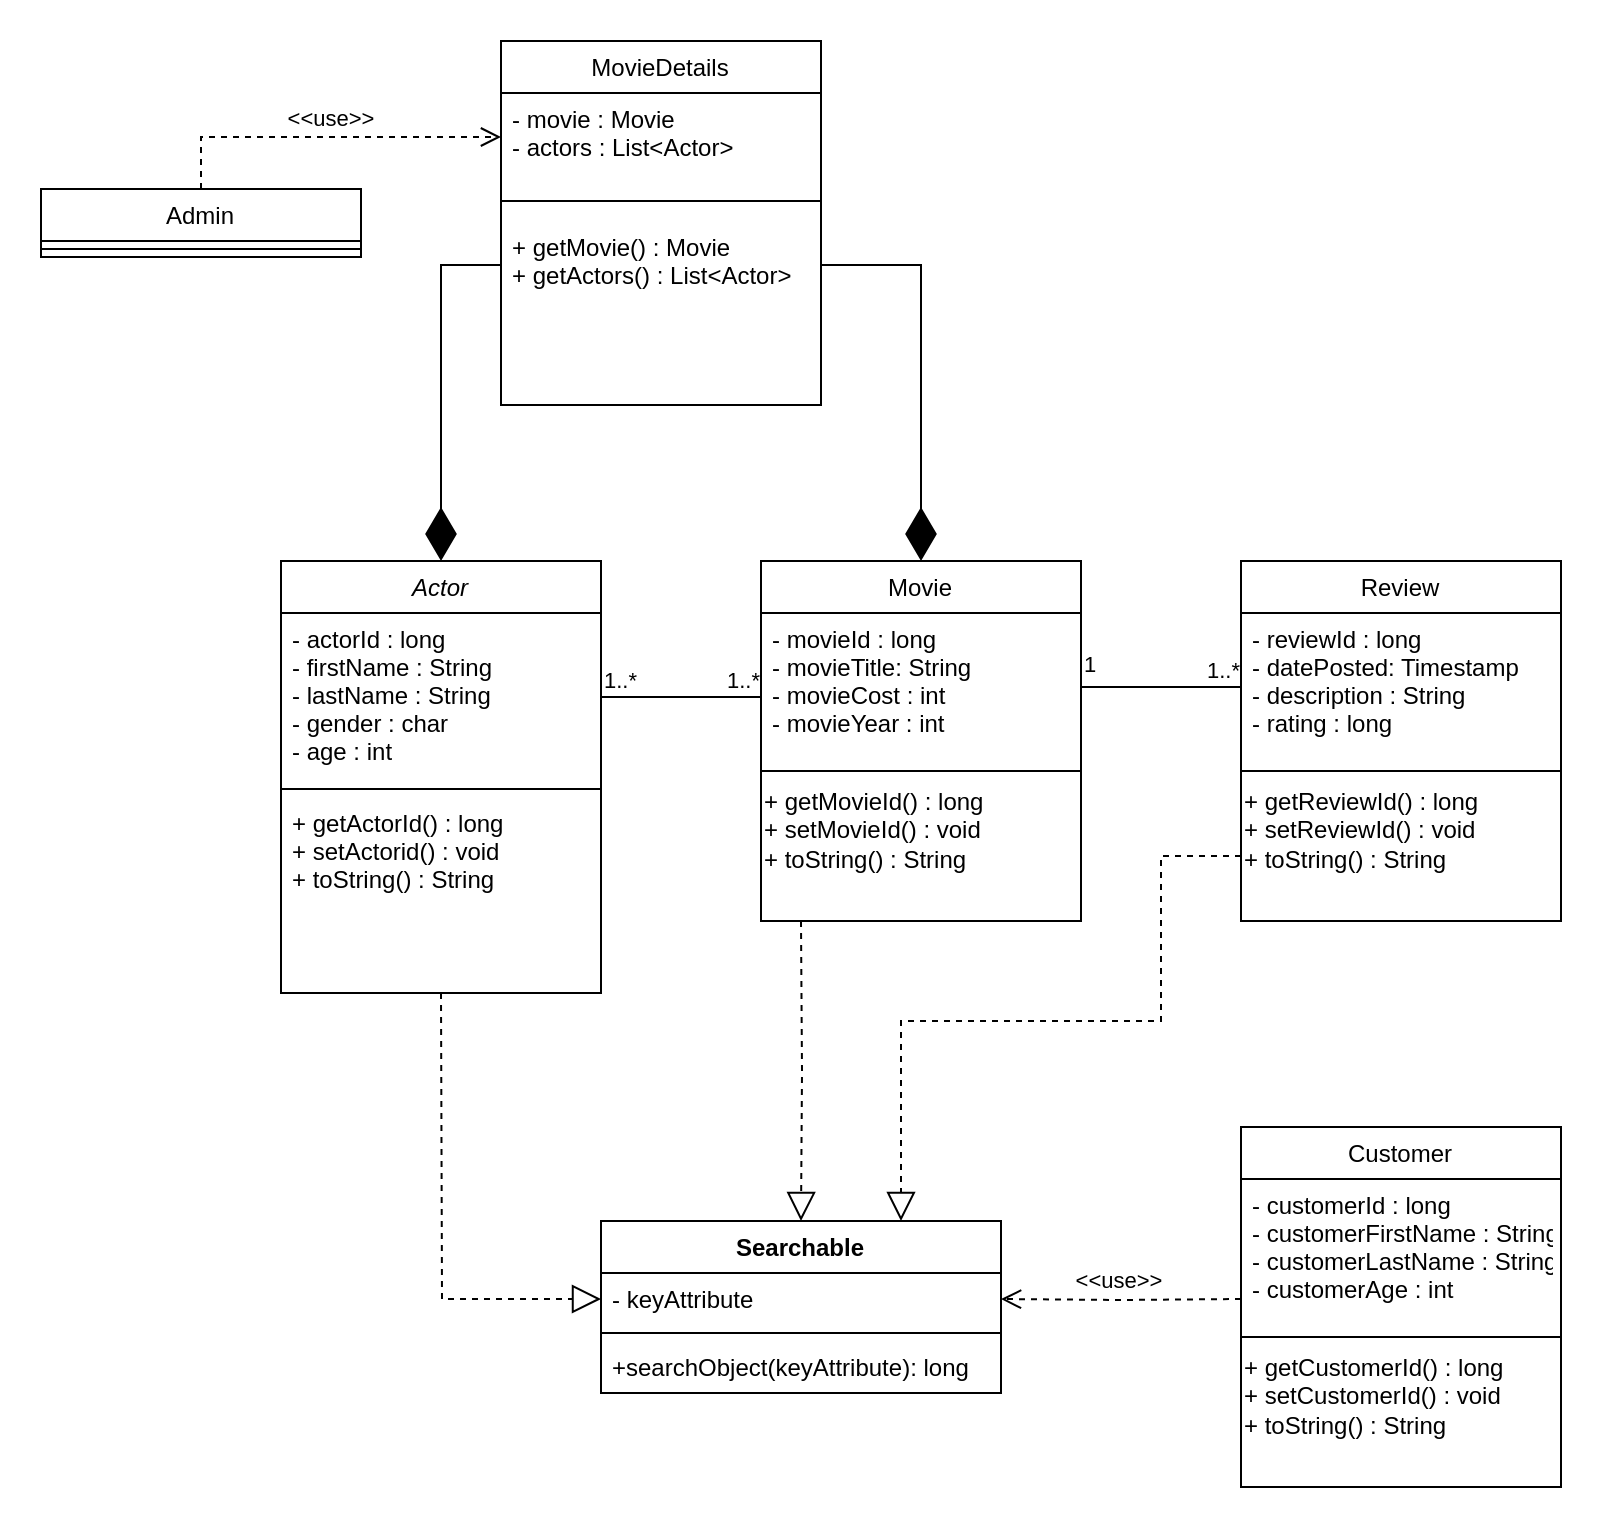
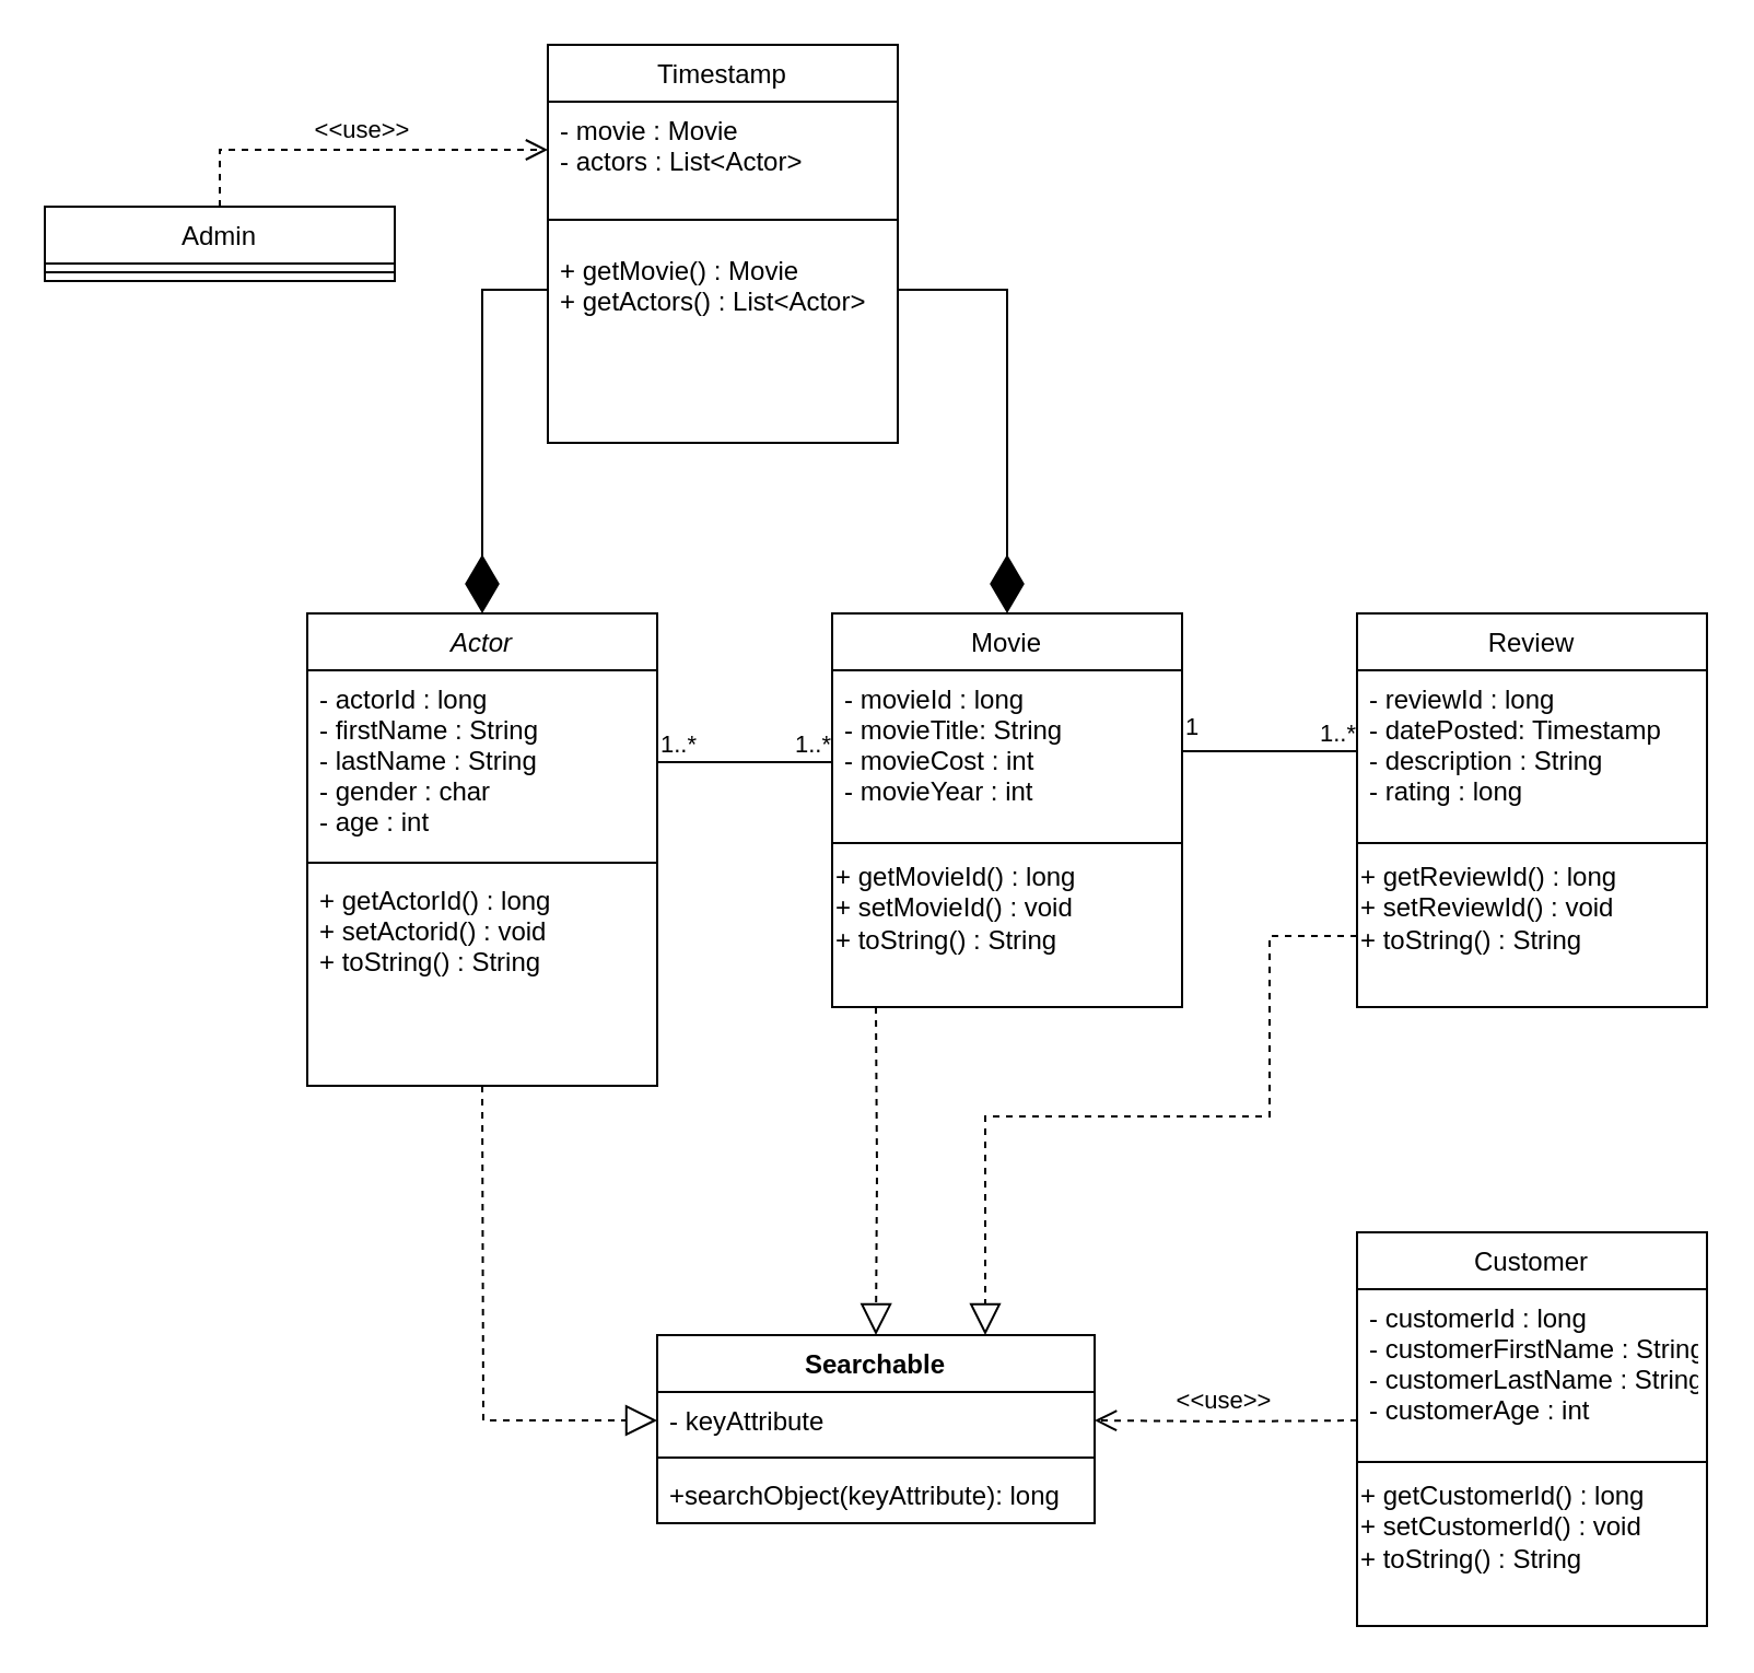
  <mxCell id="0" />
  <mxCell id="1" parent="0" />
  <mxCell id="2" value="Actor" style="swimlane;fontStyle=2;align=center;verticalAlign=top;childLayout=stackLayout;horizontal=1;startSize=26;horizontalStack=0;resizeParent=1;resizeLast=0;collapsible=1;marginBottom=0;rounded=0;shadow=0;strokeWidth=1;" parent="1" vertex="1"><mxGeometry x="140" y="280" width="160" height="216" as="geometry"><mxRectangle x="230" y="140" width="160" height="26" as="alternateBounds" /></mxGeometry></mxCell>
  <mxCell id="3" value="- actorId : long&#10;- firstName : String&#10;- lastName : String&#10;- gender : char&#10;- age : int" style="text;align=left;verticalAlign=top;spacingLeft=4;spacingRight=4;overflow=hidden;rotatable=0;points=[[0,0.5],[1,0.5]];portConstraint=eastwest;" parent="2" vertex="1"><mxGeometry y="26" width="160" height="84" as="geometry" /></mxCell>
  <mxCell id="4" value="" style="line;html=1;strokeWidth=1;align=left;verticalAlign=middle;spacingTop=-1;spacingLeft=3;spacingRight=3;rotatable=0;labelPosition=right;points=[];portConstraint=eastwest;" parent="2" vertex="1"><mxGeometry y="110" width="160" height="8" as="geometry" /></mxCell>
  <mxCell id="5" value="+ getActorId() : long&#10;+ setActorid() : void&#10;+ toString() : String" style="text;align=left;verticalAlign=top;spacingLeft=4;spacingRight=4;overflow=hidden;rotatable=0;points=[[0,0.5],[1,0.5]];portConstraint=eastwest;" parent="2" vertex="1"><mxGeometry y="118" width="160" height="72" as="geometry" /></mxCell>
- <mxCell id="6" value="MovieDetails" style="swimlane;fontStyle=0;align=center;verticalAlign=top;childLayout=stackLayout;horizontal=1;startSize=26;horizontalStack=0;resizeParent=1;resizeLast=0;collapsible=1;marginBottom=0;rounded=0;shadow=0;strokeWidth=1;" parent="1" vertex="1"><mxGeometry x="250" y="20" width="160" height="182" as="geometry"><mxRectangle x="130" y="380" width="160" height="26" as="alternateBounds" /></mxGeometry></mxCell>
+ <mxCell id="6" value="Timestamp" style="swimlane;fontStyle=0;align=center;verticalAlign=top;childLayout=stackLayout;horizontal=1;startSize=26;horizontalStack=0;resizeParent=1;resizeLast=0;collapsible=1;marginBottom=0;rounded=0;shadow=0;strokeWidth=1;" parent="1" vertex="1"><mxGeometry x="250" y="20" width="160" height="182" as="geometry"><mxRectangle x="130" y="380" width="160" height="26" as="alternateBounds" /></mxGeometry></mxCell>
  <mxCell id="7" value="- movie : Movie&#10;- actors : List&lt;Actor&gt;" style="text;align=left;verticalAlign=top;spacingLeft=4;spacingRight=4;overflow=hidden;rotatable=0;points=[[0,0.5],[1,0.5]];portConstraint=eastwest;" parent="6" vertex="1"><mxGeometry y="26" width="160" height="44" as="geometry" /></mxCell>
  <mxCell id="8" value="" style="line;html=1;strokeWidth=1;align=left;verticalAlign=middle;spacingTop=-1;spacingLeft=3;spacingRight=3;rotatable=0;labelPosition=right;points=[];portConstraint=eastwest;" parent="6" vertex="1"><mxGeometry y="70" width="160" height="20" as="geometry" /></mxCell>
  <mxCell id="9" value="+ getMovie() : Movie&#10;+ getActors() : List&lt;Actor&gt;" style="text;align=left;verticalAlign=top;spacingLeft=4;spacingRight=4;overflow=hidden;rotatable=0;points=[[0,0.5],[1,0.5]];portConstraint=eastwest;fontStyle=0" parent="6" vertex="1"><mxGeometry y="90" width="160" height="44" as="geometry" /></mxCell>
  <mxCell id="10" value="Movie" style="swimlane;fontStyle=0;align=center;verticalAlign=top;childLayout=stackLayout;horizontal=1;startSize=26;horizontalStack=0;resizeParent=1;resizeLast=0;collapsible=1;marginBottom=0;rounded=0;shadow=0;strokeWidth=1;" parent="1" vertex="1"><mxGeometry x="380" y="280" width="160" height="180" as="geometry"><mxRectangle x="340" y="380" width="170" height="26" as="alternateBounds" /></mxGeometry></mxCell>
  <mxCell id="11" value="- movieId : long&#10;- movieTitle: String&#10;- movieCost : int&#10;- movieYear : int" style="text;align=left;verticalAlign=top;spacingLeft=4;spacingRight=4;overflow=hidden;rotatable=0;points=[[0,0.5],[1,0.5]];portConstraint=eastwest;" parent="10" vertex="1"><mxGeometry y="26" width="160" height="74" as="geometry" /></mxCell>
  <mxCell id="12" value="" style="line;html=1;strokeWidth=1;align=left;verticalAlign=middle;spacingTop=-1;spacingLeft=3;spacingRight=3;rotatable=0;labelPosition=right;points=[];portConstraint=eastwest;" parent="10" vertex="1"><mxGeometry y="100" width="160" height="10" as="geometry" /></mxCell>
  <mxCell id="13" value="+ getMovieId() : long&lt;br&gt;+ setMovieId() : void&lt;br&gt;+ toString() : String" style="text;html=1;strokeColor=none;fillColor=none;align=left;verticalAlign=middle;whiteSpace=wrap;rounded=0;" vertex="1" parent="10"><mxGeometry y="110" width="160" height="50" as="geometry" /></mxCell>
  <mxCell id="14" value="" style="endArrow=diamondThin;endFill=1;endSize=24;html=1;rounded=0;edgeStyle=orthogonalEdgeStyle;exitX=0;exitY=0.5;exitDx=0;exitDy=0;" edge="1" parent="1" source="9" target="2"><mxGeometry width="160" relative="1" as="geometry"><mxPoint x="450" y="514" as="sourcePoint" /><mxPoint x="380" y="348" as="targetPoint" /></mxGeometry></mxCell>
  <mxCell id="15" value="" style="endArrow=diamondThin;endFill=1;endSize=24;html=1;rounded=0;edgeStyle=orthogonalEdgeStyle;exitX=1;exitY=0.5;exitDx=0;exitDy=0;entryX=0.5;entryY=0;entryDx=0;entryDy=0;" edge="1" parent="1" source="9" target="10"><mxGeometry width="160" relative="1" as="geometry"><mxPoint x="260" y="142" as="sourcePoint" /><mxPoint x="230" y="290" as="targetPoint" /></mxGeometry></mxCell>
  <mxCell id="16" value="Searchable" style="swimlane;fontStyle=1;align=center;verticalAlign=top;childLayout=stackLayout;horizontal=1;startSize=26;horizontalStack=0;resizeParent=1;resizeParentMax=0;resizeLast=0;collapsible=1;marginBottom=0;" vertex="1" parent="1"><mxGeometry x="300" y="610" width="200" height="86" as="geometry" /></mxCell>
  <mxCell id="17" value="- keyAttribute" style="text;strokeColor=none;fillColor=none;align=left;verticalAlign=top;spacingLeft=4;spacingRight=4;overflow=hidden;rotatable=0;points=[[0,0.5],[1,0.5]];portConstraint=eastwest;" vertex="1" parent="16"><mxGeometry y="26" width="200" height="26" as="geometry" /></mxCell>
  <mxCell id="18" value="" style="line;strokeWidth=1;fillColor=none;align=left;verticalAlign=middle;spacingTop=-1;spacingLeft=3;spacingRight=3;rotatable=0;labelPosition=right;points=[];portConstraint=eastwest;" vertex="1" parent="16"><mxGeometry y="52" width="200" height="8" as="geometry" /></mxCell>
  <mxCell id="19" value="+searchObject(keyAttribute): long" style="text;strokeColor=none;fillColor=none;align=left;verticalAlign=top;spacingLeft=4;spacingRight=4;overflow=hidden;rotatable=0;points=[[0,0.5],[1,0.5]];portConstraint=eastwest;" vertex="1" parent="16"><mxGeometry y="60" width="200" height="26" as="geometry" /></mxCell>
  <mxCell id="20" value="" style="endArrow=none;html=1;edgeStyle=orthogonalEdgeStyle;rounded=0;exitX=1;exitY=0.5;exitDx=0;exitDy=0;" edge="1" parent="1" source="3"><mxGeometry relative="1" as="geometry"><mxPoint x="840" y="430" as="sourcePoint" /><mxPoint x="380" y="348" as="targetPoint" /></mxGeometry></mxCell>
  <mxCell id="21" value="1..*" style="edgeLabel;resizable=0;html=1;align=left;verticalAlign=bottom;" connectable="0" vertex="1" parent="20"><mxGeometry x="-1" relative="1" as="geometry" /></mxCell>
  <mxCell id="22" value="1..*" style="edgeLabel;resizable=0;html=1;align=right;verticalAlign=bottom;" connectable="0" vertex="1" parent="20"><mxGeometry x="1" relative="1" as="geometry" /></mxCell>
  <mxCell id="23" value="Review" style="swimlane;fontStyle=0;align=center;verticalAlign=top;childLayout=stackLayout;horizontal=1;startSize=26;horizontalStack=0;resizeParent=1;resizeLast=0;collapsible=1;marginBottom=0;rounded=0;shadow=0;strokeWidth=1;" vertex="1" parent="1"><mxGeometry x="620" y="280" width="160" height="180" as="geometry"><mxRectangle x="340" y="380" width="170" height="26" as="alternateBounds" /></mxGeometry></mxCell>
  <mxCell id="24" value="- reviewId : long&#10;- datePosted: Timestamp&#10;- description : String&#10;- rating : long" style="text;align=left;verticalAlign=top;spacingLeft=4;spacingRight=4;overflow=hidden;rotatable=0;points=[[0,0.5],[1,0.5]];portConstraint=eastwest;" vertex="1" parent="23"><mxGeometry y="26" width="160" height="74" as="geometry" /></mxCell>
  <mxCell id="25" value="" style="line;html=1;strokeWidth=1;align=left;verticalAlign=middle;spacingTop=-1;spacingLeft=3;spacingRight=3;rotatable=0;labelPosition=right;points=[];portConstraint=eastwest;" vertex="1" parent="23"><mxGeometry y="100" width="160" height="10" as="geometry" /></mxCell>
  <mxCell id="26" value="+ getReviewId() : long&lt;br&gt;+ setReviewId() : void&lt;br&gt;+ toString() : String" style="text;html=1;strokeColor=none;fillColor=none;align=left;verticalAlign=middle;whiteSpace=wrap;rounded=0;" vertex="1" parent="23"><mxGeometry y="110" width="160" height="50" as="geometry" /></mxCell>
  <mxCell id="27" value="" style="endArrow=none;html=1;edgeStyle=orthogonalEdgeStyle;rounded=0;exitX=1;exitY=0.5;exitDx=0;exitDy=0;entryX=0;entryY=0.5;entryDx=0;entryDy=0;" edge="1" parent="1" source="11" target="24"><mxGeometry relative="1" as="geometry"><mxPoint x="310" y="358" as="sourcePoint" /><mxPoint x="390" y="358" as="targetPoint" /></mxGeometry></mxCell>
  <mxCell id="28" value="1" style="edgeLabel;resizable=0;html=1;align=left;verticalAlign=bottom;" connectable="0" vertex="1" parent="27"><mxGeometry x="-1" relative="1" as="geometry"><mxPoint y="-3" as="offset" /></mxGeometry></mxCell>
  <mxCell id="29" value="1..*" style="edgeLabel;resizable=0;html=1;align=right;verticalAlign=bottom;" connectable="0" vertex="1" parent="27"><mxGeometry x="1" relative="1" as="geometry" /></mxCell>
  <mxCell id="30" value="Customer" style="swimlane;fontStyle=0;align=center;verticalAlign=top;childLayout=stackLayout;horizontal=1;startSize=26;horizontalStack=0;resizeParent=1;resizeLast=0;collapsible=1;marginBottom=0;rounded=0;shadow=0;strokeWidth=1;" vertex="1" parent="1"><mxGeometry x="620" y="563" width="160" height="180" as="geometry"><mxRectangle x="340" y="380" width="170" height="26" as="alternateBounds" /></mxGeometry></mxCell>
  <mxCell id="31" value="- customerId : long&#10;- customerFirstName : String&#10;- customerLastName : String&#10;- customerAge : int" style="text;align=left;verticalAlign=top;spacingLeft=4;spacingRight=4;overflow=hidden;rotatable=0;points=[[0,0.5],[1,0.5]];portConstraint=eastwest;" vertex="1" parent="30"><mxGeometry y="26" width="160" height="74" as="geometry" /></mxCell>
  <mxCell id="32" value="" style="line;html=1;strokeWidth=1;align=left;verticalAlign=middle;spacingTop=-1;spacingLeft=3;spacingRight=3;rotatable=0;labelPosition=right;points=[];portConstraint=eastwest;" vertex="1" parent="30"><mxGeometry y="100" width="160" height="10" as="geometry" /></mxCell>
  <mxCell id="33" value="+ getCustomerId() : long&lt;br&gt;+ setCustomerId() : void&lt;br&gt;+ toString() : String" style="text;html=1;strokeColor=none;fillColor=none;align=left;verticalAlign=middle;whiteSpace=wrap;rounded=0;" vertex="1" parent="30"><mxGeometry y="110" width="160" height="50" as="geometry" /></mxCell>
  <mxCell id="34" value="&amp;lt;&amp;lt;use&amp;gt;&amp;gt;" style="html=1;verticalAlign=bottom;endArrow=open;dashed=1;endSize=8;rounded=0;edgeStyle=orthogonalEdgeStyle;entryX=1;entryY=0.5;entryDx=0;entryDy=0;" edge="1" parent="1" target="17"><mxGeometry x="0.029" relative="1" as="geometry"><mxPoint x="620" y="649" as="sourcePoint" /><mxPoint x="710" y="470" as="targetPoint" /><mxPoint as="offset" /></mxGeometry></mxCell>
  <mxCell id="35" value="" style="endArrow=block;dashed=1;endFill=0;endSize=12;html=1;rounded=0;edgeStyle=orthogonalEdgeStyle;entryX=0.5;entryY=0;entryDx=0;entryDy=0;" edge="1" parent="1" target="16"><mxGeometry width="160" relative="1" as="geometry"><mxPoint x="400" y="460" as="sourcePoint" /><mxPoint x="474" y="540" as="targetPoint" /></mxGeometry></mxCell>
  <mxCell id="36" value="" style="endArrow=block;dashed=1;endFill=0;endSize=12;html=1;rounded=0;edgeStyle=orthogonalEdgeStyle;entryX=0;entryY=0.5;entryDx=0;entryDy=0;" edge="1" parent="1" target="17"><mxGeometry width="160" relative="1" as="geometry"><mxPoint x="220" y="496" as="sourcePoint" /><mxPoint x="219.5" y="646" as="targetPoint" /></mxGeometry></mxCell>
  <mxCell id="37" value="" style="endArrow=block;dashed=1;endFill=0;endSize=12;html=1;rounded=0;edgeStyle=orthogonalEdgeStyle;exitX=0;exitY=0.75;exitDx=0;exitDy=0;entryX=0.75;entryY=0;entryDx=0;entryDy=0;" edge="1" parent="1" source="26" target="16"><mxGeometry width="160" relative="1" as="geometry"><mxPoint x="470" y="470" as="sourcePoint" /><mxPoint x="570" y="580" as="targetPoint" /><Array as="points"><mxPoint x="580" y="428" /><mxPoint x="580" y="510" /><mxPoint x="450" y="510" /></Array></mxGeometry></mxCell>
  <mxCell id="38" value="Admin" style="swimlane;fontStyle=0;align=center;verticalAlign=top;childLayout=stackLayout;horizontal=1;startSize=26;horizontalStack=0;resizeParent=1;resizeParentMax=0;resizeLast=0;collapsible=1;marginBottom=0;" vertex="1" parent="1"><mxGeometry x="20" y="94" width="160" height="34" as="geometry" /></mxCell>
  <mxCell id="39" value="" style="line;strokeWidth=1;fillColor=none;align=left;verticalAlign=middle;spacingTop=-1;spacingLeft=3;spacingRight=3;rotatable=0;labelPosition=right;points=[];portConstraint=eastwest;" vertex="1" parent="38"><mxGeometry y="26" width="160" height="8" as="geometry" /></mxCell>
  <mxCell id="40" value="&amp;lt;&amp;lt;use&amp;gt;&amp;gt;" style="html=1;verticalAlign=bottom;endArrow=open;dashed=1;endSize=8;rounded=0;edgeStyle=orthogonalEdgeStyle;entryX=0;entryY=0.5;entryDx=0;entryDy=0;exitX=0.5;exitY=0;exitDx=0;exitDy=0;" edge="1" parent="1" source="38" target="7"><mxGeometry x="0.029" relative="1" as="geometry"><mxPoint x="500" y="90" as="sourcePoint" /><mxPoint x="310" y="68" as="targetPoint" /><mxPoint as="offset" /><Array as="points"><mxPoint x="100" y="68" /></Array></mxGeometry></mxCell>
